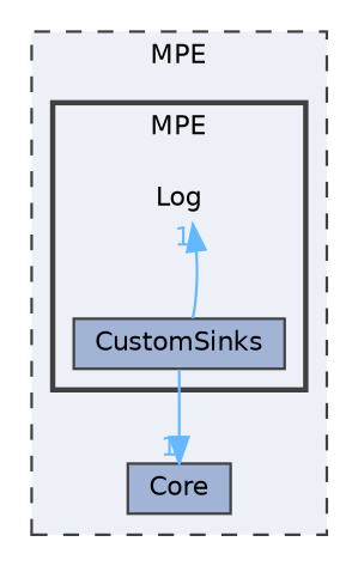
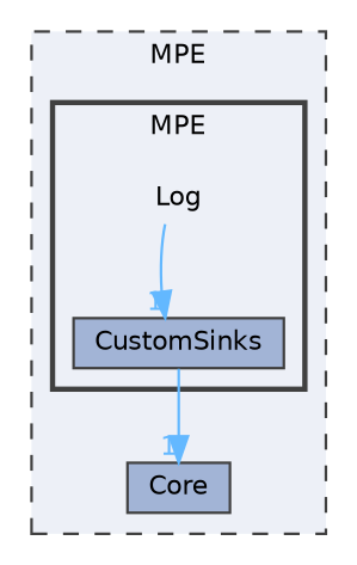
  digraph {
    compound=true
    node [fontname=Helvetica fontsize=10 shape=box color=grey25 fillcolor="#a2b4d6" style=filled]
    edge [color=steelblue1 fontcolor=steelblue1 fontname=Helvetica fontsize=10 headlabel=1 labeldistance=1.5 labelfontname=Helvetica labelfontsize=10]
    n1 [height=0.2 label=Log shape=plaintext width=0.4 color="" fillcolor="" style=""]
    n2 [height=0.2 label=CustomSinks width=0.4]
    n3 [height=0.2 label=Core width=0.4]
    subgraph cluster_1 {
      bgcolor="#edf0f7"
      fontname=Helvetica
      fontsize=10
      label=MPE
      pencolor=grey25
      style="filled,dashed"
      n3
      subgraph cluster_2 {
        bgcolor="#edf0f7"
        fontname=Helvetica
        fontsize=10
        label=MPE
        pencolor=grey25
        style="filled,bold"
        n1
        n2
      }
    }
-   n2 -> n1
+   n1 -> n2
    n2 -> n3
  }
